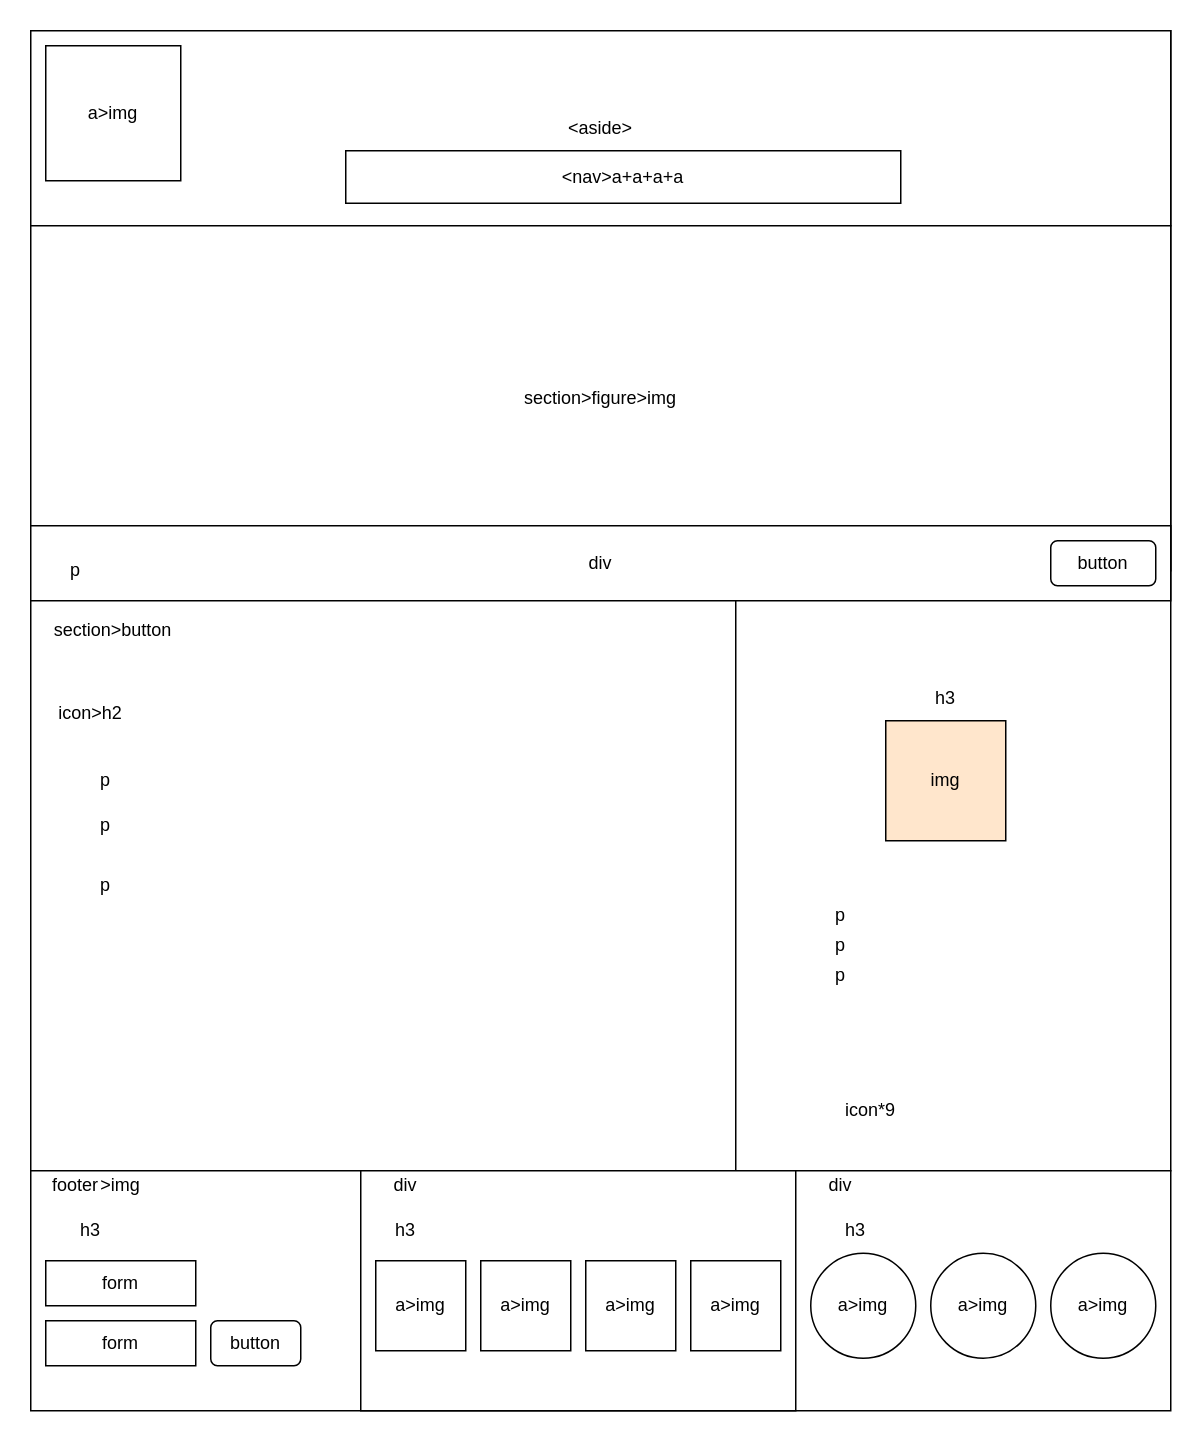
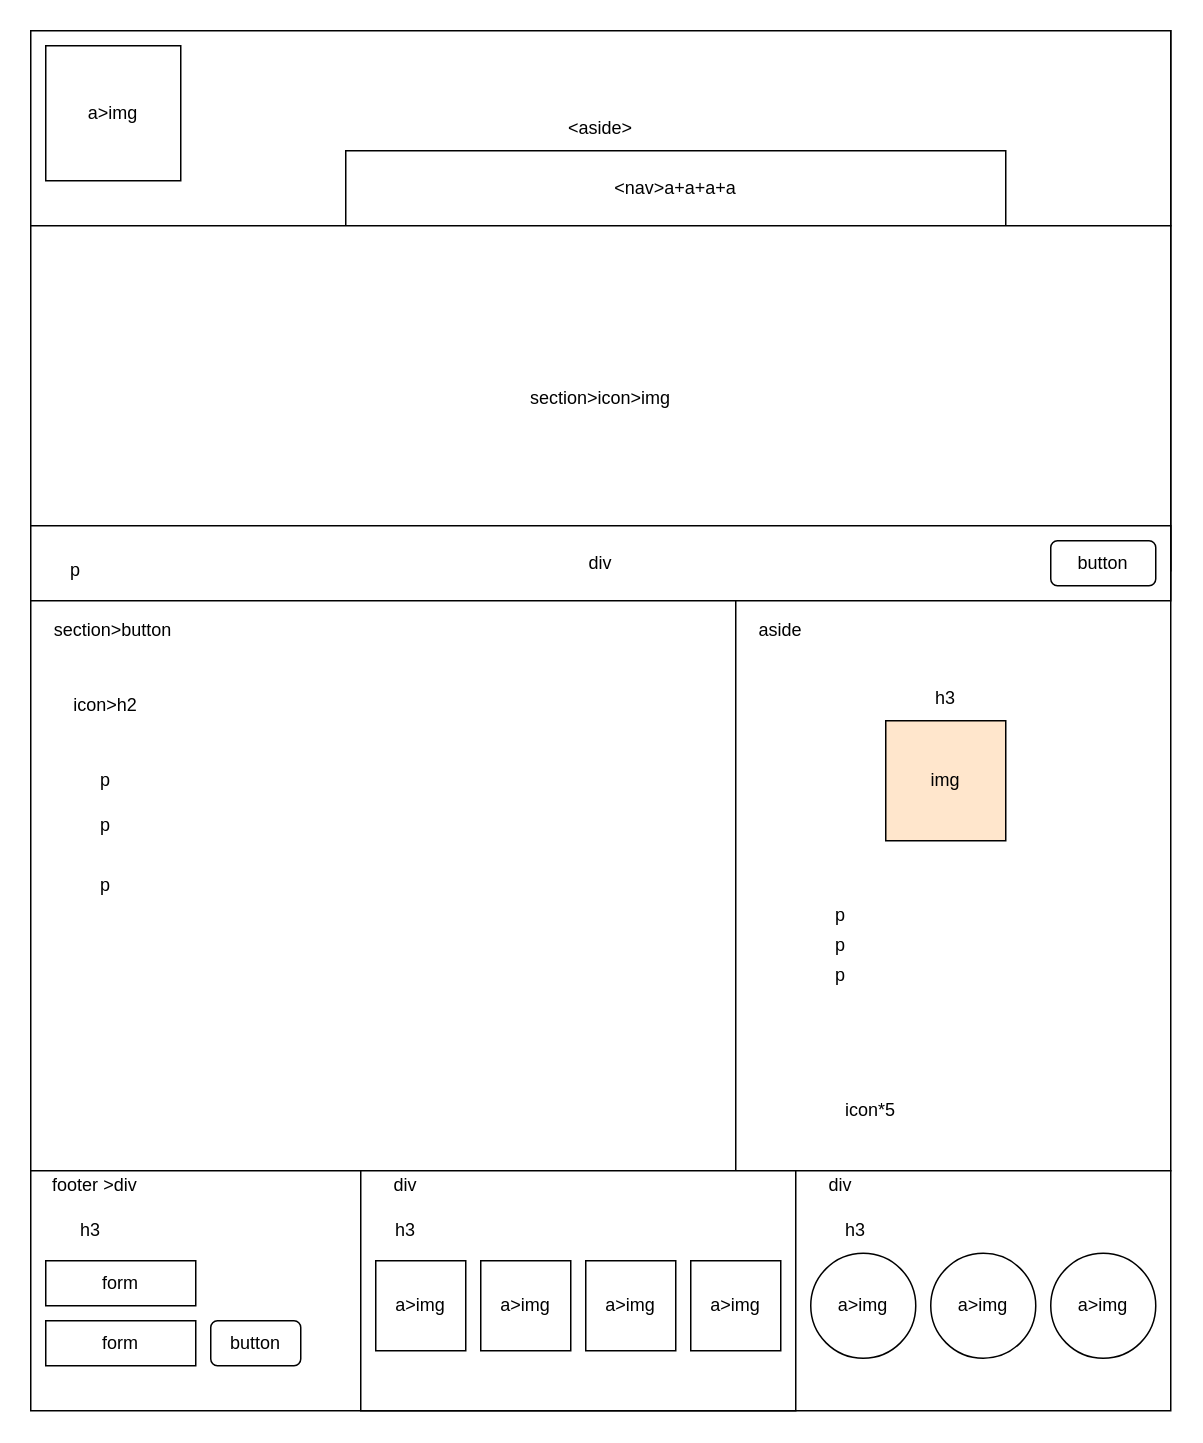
  <mxCell id="0" />
  <mxCell id="1" parent="0" />
  <mxCell id="2" value="" style="whiteSpace=wrap;html=1;aspect=fixed;" vertex="1" parent="1"><mxGeometry x="20" y="20" width="760" height="760" as="geometry" /></mxCell>
  <mxCell id="3" value="&amp;lt;aside&amp;gt;" style="rounded=0;whiteSpace=wrap;html=1;" vertex="1" parent="1"><mxGeometry x="20" y="20" width="760" height="130" as="geometry" /></mxCell>
  <mxCell id="4" value="a&amp;gt;img" style="whiteSpace=wrap;html=1;aspect=fixed;" vertex="1" parent="1"><mxGeometry x="30" y="30" width="90" height="90" as="geometry" /></mxCell>
- <mxCell id="5" value="&amp;lt;nav&amp;gt;a+a+a+a" style="rounded=0;whiteSpace=wrap;html=1;" vertex="1" parent="1"><mxGeometry x="230" y="100" width="370" height="35" as="geometry" /></mxCell>
- <mxCell id="6" value="section&amp;gt;figure&amp;gt;img" style="rounded=0;whiteSpace=wrap;html=1;" vertex="1" parent="1"><mxGeometry x="20" y="150" width="760" height="230" as="geometry" /></mxCell>
+ <mxCell id="5" value="&amp;lt;nav&amp;gt;a+a+a+a" style="rounded=0;whiteSpace=wrap;html=1;" vertex="1" parent="1"><mxGeometry x="230" y="100" width="440" height="50" as="geometry" /></mxCell>
+ <mxCell id="6" value="section&amp;gt;icon&amp;gt;img" style="rounded=0;whiteSpace=wrap;html=1;" vertex="1" parent="1"><mxGeometry x="20" y="150" width="760" height="230" as="geometry" /></mxCell>
  <mxCell id="7" value="div" style="rounded=0;whiteSpace=wrap;html=1;" vertex="1" parent="1"><mxGeometry x="20" y="350" width="760" height="50" as="geometry" /></mxCell>
  <mxCell id="8" value="button" style="rounded=1;whiteSpace=wrap;html=1;" vertex="1" parent="1"><mxGeometry x="700" y="360" width="70" height="30" as="geometry" /></mxCell>
  <mxCell id="9" value="" style="rounded=0;whiteSpace=wrap;html=1;" vertex="1" parent="1"><mxGeometry x="20" y="400" width="470" height="380" as="geometry" /></mxCell>
  <mxCell id="10" value="" style="rounded=0;whiteSpace=wrap;html=1;" vertex="1" parent="1"><mxGeometry x="20" y="780" width="760" height="160" as="geometry" /></mxCell>
  <mxCell id="11" value="form" style="rounded=0;whiteSpace=wrap;html=1;" vertex="1" parent="1"><mxGeometry x="30" y="840" width="100" height="30" as="geometry" /></mxCell>
  <mxCell id="12" value="form" style="rounded=0;whiteSpace=wrap;html=1;" vertex="1" parent="1"><mxGeometry x="30" y="880" width="100" height="30" as="geometry" /></mxCell>
  <mxCell id="13" value="button" style="rounded=1;whiteSpace=wrap;html=1;" vertex="1" parent="1"><mxGeometry x="140" y="880" width="60" height="30" as="geometry" /></mxCell>
  <mxCell id="14" value="" style="rounded=0;whiteSpace=wrap;html=1;" vertex="1" parent="1"><mxGeometry x="240" y="780" width="290" height="160" as="geometry" /></mxCell>
  <mxCell id="15" value="a&amp;gt;img" style="whiteSpace=wrap;html=1;aspect=fixed;" vertex="1" parent="1"><mxGeometry x="250" y="840" width="60" height="60" as="geometry" /></mxCell>
  <mxCell id="16" value="a&amp;gt;img" style="whiteSpace=wrap;html=1;aspect=fixed;" vertex="1" parent="1"><mxGeometry x="320" y="840" width="60" height="60" as="geometry" /></mxCell>
  <mxCell id="17" value="a&amp;gt;img" style="whiteSpace=wrap;html=1;aspect=fixed;" vertex="1" parent="1"><mxGeometry x="390" y="840" width="60" height="60" as="geometry" /></mxCell>
  <mxCell id="18" value="a&amp;gt;img" style="whiteSpace=wrap;html=1;aspect=fixed;" vertex="1" parent="1"><mxGeometry x="460" y="840" width="60" height="60" as="geometry" /></mxCell>
  <mxCell id="19" value="&lt;span&gt;a&amp;gt;img&lt;/span&gt;" style="ellipse;whiteSpace=wrap;html=1;aspect=fixed;" vertex="1" parent="1"><mxGeometry x="540" y="835" width="70" height="70" as="geometry" /></mxCell>
  <mxCell id="20" value="&lt;span&gt;a&amp;gt;img&lt;/span&gt;" style="ellipse;whiteSpace=wrap;html=1;aspect=fixed;" vertex="1" parent="1"><mxGeometry x="620" y="835" width="70" height="70" as="geometry" /></mxCell>
  <mxCell id="21" value="&lt;span&gt;a&amp;gt;img&lt;/span&gt;" style="ellipse;whiteSpace=wrap;html=1;aspect=fixed;" vertex="1" parent="1"><mxGeometry x="700" y="835" width="70" height="70" as="geometry" /></mxCell>
  <mxCell id="22" value="section&amp;gt;button" style="text;html=1;strokeColor=none;fillColor=none;align=center;verticalAlign=middle;whiteSpace=wrap;rounded=0;" vertex="1" parent="1"><mxGeometry x="55" y="410" width="40" height="20" as="geometry" /></mxCell>
- <mxCell id="24" value="icon&amp;gt;h2" style="text;html=1;strokeColor=none;fillColor=none;align=center;verticalAlign=middle;whiteSpace=wrap;rounded=0;" vertex="1" parent="1"><mxGeometry x="40" y="465" width="40" height="20" as="geometry" /></mxCell>
+ <mxCell id="23" value="aside&lt;br&gt;" style="text;html=1;strokeColor=none;fillColor=none;align=center;verticalAlign=middle;whiteSpace=wrap;rounded=0;" vertex="1" parent="1"><mxGeometry x="500" y="410" width="40" height="20" as="geometry" /></mxCell>
+ <mxCell id="24" value="icon&amp;gt;h2" style="text;html=1;strokeColor=none;fillColor=none;align=center;verticalAlign=middle;whiteSpace=wrap;rounded=0;" vertex="1" parent="1"><mxGeometry x="50" y="460" width="40" height="20" as="geometry" /></mxCell>
  <mxCell id="25" value="p" style="text;html=1;strokeColor=none;fillColor=none;align=center;verticalAlign=middle;whiteSpace=wrap;rounded=0;" vertex="1" parent="1"><mxGeometry x="50" y="510" width="40" height="20" as="geometry" /></mxCell>
  <mxCell id="26" value="h3" style="text;html=1;strokeColor=none;fillColor=none;align=center;verticalAlign=middle;whiteSpace=wrap;rounded=0;" vertex="1" parent="1"><mxGeometry x="610" y="450" width="40" height="30" as="geometry" /></mxCell>
  <mxCell id="27" value="img" style="whiteSpace=wrap;html=1;aspect=fixed;fillColor=#ffe6cc;" vertex="1" parent="1"><mxGeometry x="590" y="480" width="80" height="80" as="geometry" /></mxCell>
  <mxCell id="28" value="p" style="text;html=1;strokeColor=none;fillColor=none;align=center;verticalAlign=middle;whiteSpace=wrap;rounded=0;" vertex="1" parent="1"><mxGeometry x="540" y="600" width="40" height="20" as="geometry" /></mxCell>
- <mxCell id="29" value="icon*9" style="text;html=1;strokeColor=none;fillColor=none;align=center;verticalAlign=middle;whiteSpace=wrap;rounded=0;" vertex="1" parent="1"><mxGeometry x="560" y="730" width="40" height="20" as="geometry" /></mxCell>
+ <mxCell id="29" value="icon*5" style="text;html=1;strokeColor=none;fillColor=none;align=center;verticalAlign=middle;whiteSpace=wrap;rounded=0;" vertex="1" parent="1"><mxGeometry x="560" y="730" width="40" height="20" as="geometry" /></mxCell>
  <mxCell id="30" value="p" style="text;html=1;strokeColor=none;fillColor=none;align=center;verticalAlign=middle;whiteSpace=wrap;rounded=0;" vertex="1" parent="1"><mxGeometry x="30" y="370" width="40" height="20" as="geometry" /></mxCell>
  <mxCell id="31" value="footer" style="text;html=1;strokeColor=none;fillColor=none;align=center;verticalAlign=middle;whiteSpace=wrap;rounded=0;" vertex="1" parent="1"><mxGeometry x="30" y="780" width="40" height="20" as="geometry" /></mxCell>
  <mxCell id="32" value="h3" style="text;html=1;strokeColor=none;fillColor=none;align=center;verticalAlign=middle;whiteSpace=wrap;rounded=0;" vertex="1" parent="1"><mxGeometry x="40" y="810" width="40" height="20" as="geometry" /></mxCell>
  <mxCell id="33" value="h3" style="text;html=1;strokeColor=none;fillColor=none;align=center;verticalAlign=middle;whiteSpace=wrap;rounded=0;" vertex="1" parent="1"><mxGeometry x="550" y="810" width="40" height="20" as="geometry" /></mxCell>
  <mxCell id="34" value="h3" style="text;html=1;strokeColor=none;fillColor=none;align=center;verticalAlign=middle;whiteSpace=wrap;rounded=0;" vertex="1" parent="1"><mxGeometry x="250" y="810" width="40" height="20" as="geometry" /></mxCell>
- <mxCell id="35" value="&amp;gt;img" style="text;html=1;strokeColor=none;fillColor=none;align=center;verticalAlign=middle;whiteSpace=wrap;rounded=0;" vertex="1" parent="1"><mxGeometry x="60" y="780" width="40" height="20" as="geometry" /></mxCell>
+ <mxCell id="35" value="&amp;gt;div" style="text;html=1;strokeColor=none;fillColor=none;align=center;verticalAlign=middle;whiteSpace=wrap;rounded=0;" vertex="1" parent="1"><mxGeometry x="60" y="780" width="40" height="20" as="geometry" /></mxCell>
  <mxCell id="36" value="div" style="text;html=1;strokeColor=none;fillColor=none;align=center;verticalAlign=middle;whiteSpace=wrap;rounded=0;" vertex="1" parent="1"><mxGeometry x="540" y="780" width="40" height="20" as="geometry" /></mxCell>
  <mxCell id="37" value="div" style="text;html=1;strokeColor=none;fillColor=none;align=center;verticalAlign=middle;whiteSpace=wrap;rounded=0;" vertex="1" parent="1"><mxGeometry x="250" y="780" width="40" height="20" as="geometry" /></mxCell>
  <mxCell id="38" value="p" style="text;html=1;strokeColor=none;fillColor=none;align=center;verticalAlign=middle;whiteSpace=wrap;rounded=0;" vertex="1" parent="1"><mxGeometry x="540" y="640" width="40" height="20" as="geometry" /></mxCell>
  <mxCell id="39" value="p" style="text;html=1;strokeColor=none;fillColor=none;align=center;verticalAlign=middle;whiteSpace=wrap;rounded=0;" vertex="1" parent="1"><mxGeometry x="540" y="620" width="40" height="20" as="geometry" /></mxCell>
  <mxCell id="40" value="p" style="text;html=1;strokeColor=none;fillColor=none;align=center;verticalAlign=middle;whiteSpace=wrap;rounded=0;" vertex="1" parent="1"><mxGeometry x="50" y="540" width="40" height="20" as="geometry" /></mxCell>
  <mxCell id="41" value="p" style="text;html=1;strokeColor=none;fillColor=none;align=center;verticalAlign=middle;whiteSpace=wrap;rounded=0;" vertex="1" parent="1"><mxGeometry x="50" y="580" width="40" height="20" as="geometry" /></mxCell>
